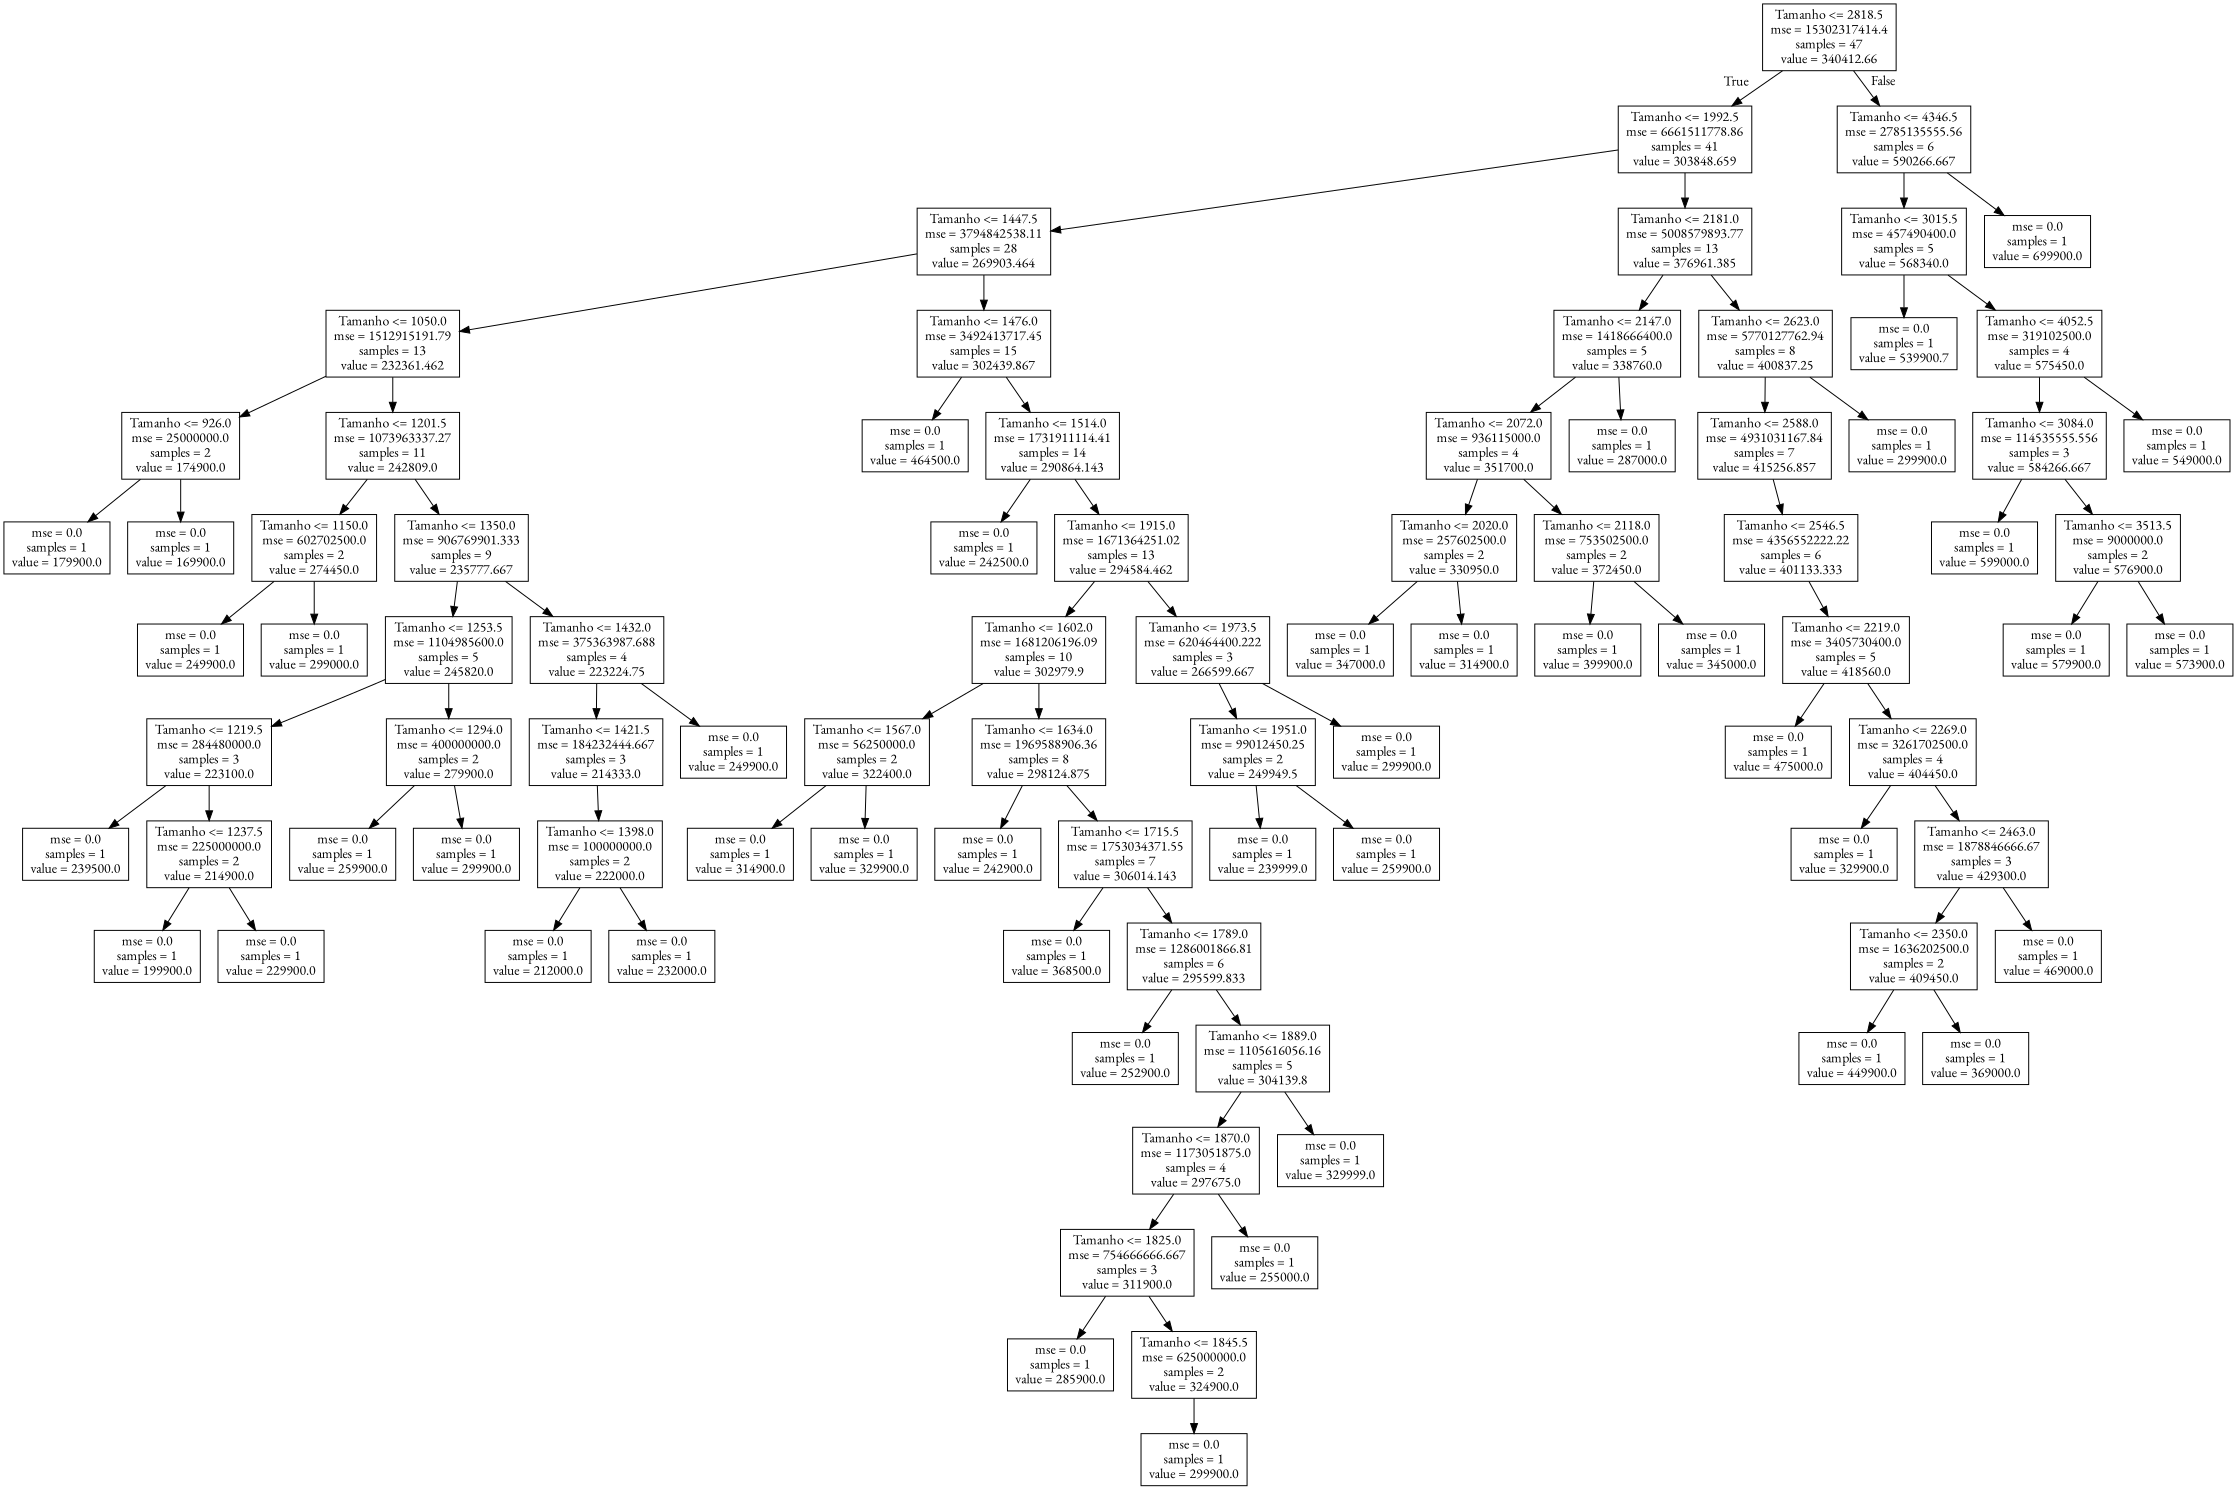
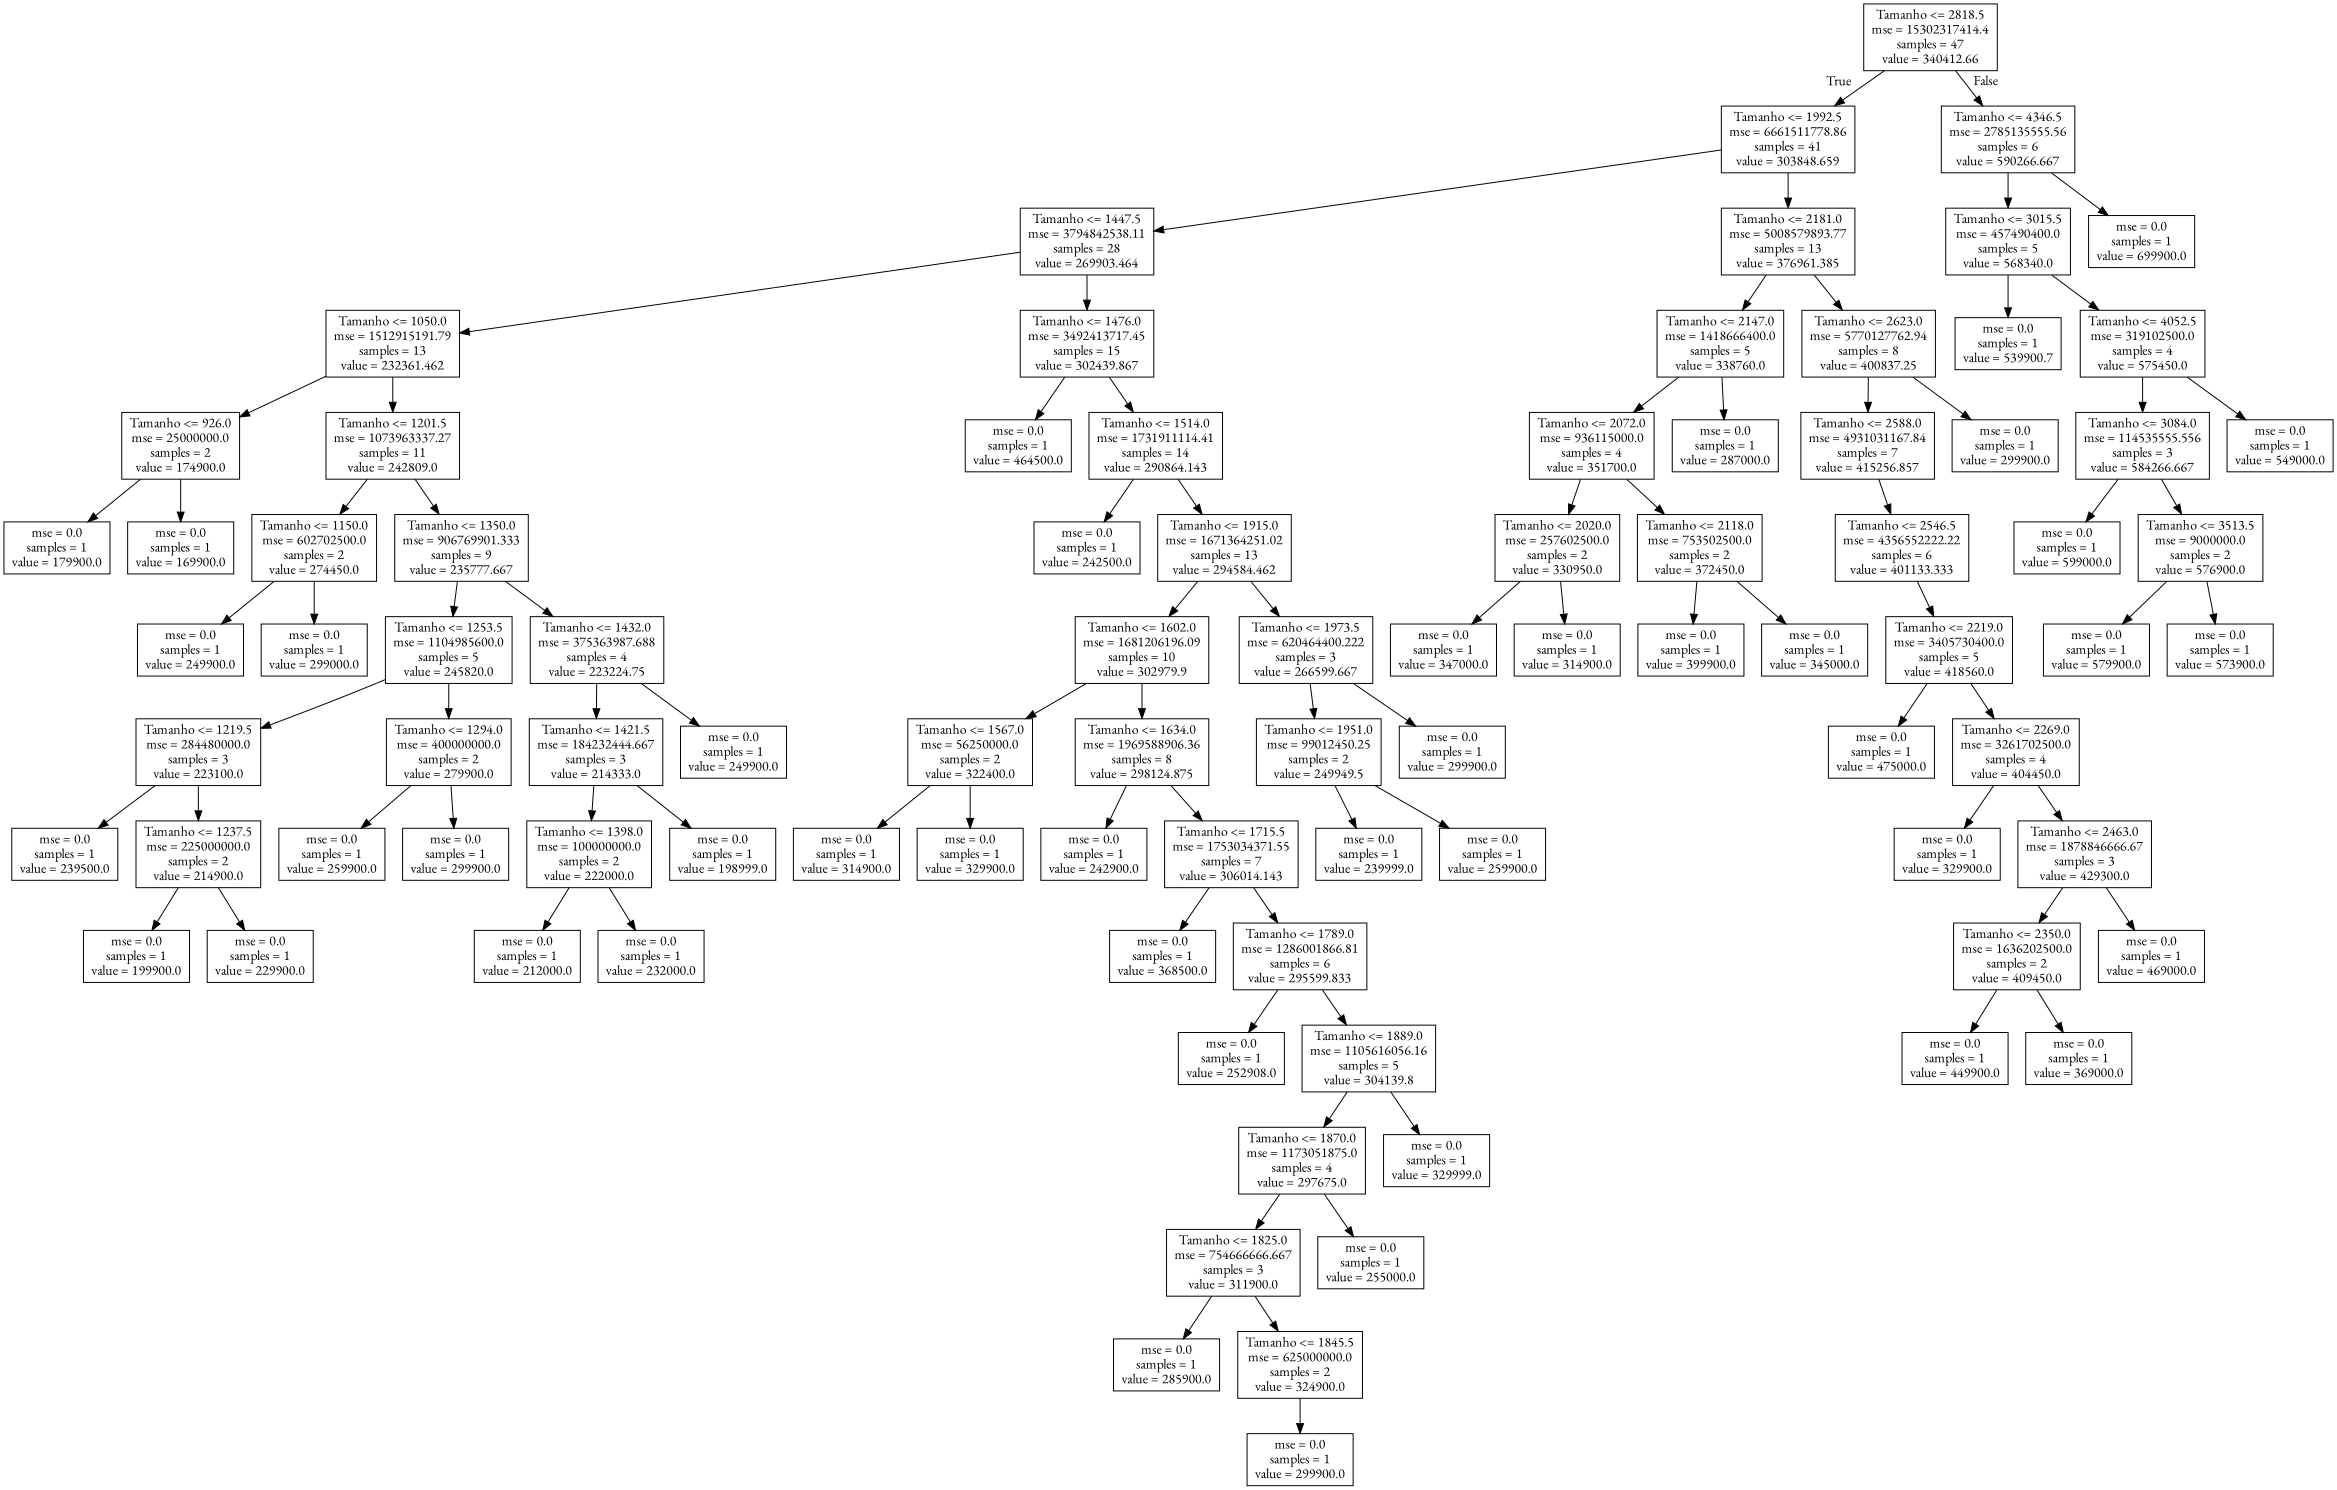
  digraph {
    fontname="EB Garamond"
    node [fontname="EB Garamond" shape=box]
    edge [fontname="EB Garamond"]
    n1 [label="Tamanho <= 2818.5\nmse = 15302317414.4\nsamples = 47\nvalue = 340412.66"]
    n2 [label="Tamanho <= 1992.5\nmse = 6661511778.86\nsamples = 41\nvalue = 303848.659"]
    n3 [label="Tamanho <= 4346.5\nmse = 2785135555.56\nsamples = 6\nvalue = 590266.667"]
    n4 [label="Tamanho <= 1447.5\nmse = 3794842538.11\nsamples = 28\nvalue = 269903.464"]
    n5 [label="Tamanho <= 2181.0\nmse = 5008579893.77\nsamples = 13\nvalue = 376961.385"]
    n6 [label="Tamanho <= 3015.5\nmse = 457490400.0\nsamples = 5\nvalue = 568340.0"]
    n7 [label="mse = 0.0\nsamples = 1\nvalue = 699900.0"]
    n8 [label="Tamanho <= 1050.0\nmse = 1512915191.79\nsamples = 13\nvalue = 232361.462"]
    n9 [label="Tamanho <= 1476.0\nmse = 3492413717.45\nsamples = 15\nvalue = 302439.867"]
    n10 [label="Tamanho <= 2147.0\nmse = 1418666400.0\nsamples = 5\nvalue = 338760.0"]
    n11 [label="Tamanho <= 2623.0\nmse = 5770127762.94\nsamples = 8\nvalue = 400837.25"]
    n12 [label="Tamanho <= 926.0\nmse = 25000000.0\nsamples = 2\nvalue = 174900.0"]
    n13 [label="Tamanho <= 1201.5\nmse = 1073963337.27\nsamples = 11\nvalue = 242809.0"]
    n14 [label="mse = 0.0\nsamples = 1\nvalue = 464500.0"]
    n15 [label="Tamanho <= 1514.0\nmse = 1731911114.41\nsamples = 14\nvalue = 290864.143"]
    n16 [label="mse = 0.0\nsamples = 1\nvalue = 179900.0"]
    n17 [label="mse = 0.0\nsamples = 1\nvalue = 169900.0"]
    n18 [label="Tamanho <= 1150.0\nmse = 602702500.0\nsamples = 2\nvalue = 274450.0"]
    n19 [label="Tamanho <= 1350.0\nmse = 906769901.333\nsamples = 9\nvalue = 235777.667"]
    n20 [label="mse = 0.0\nsamples = 1\nvalue = 249900.0"]
    n21 [label="mse = 0.0\nsamples = 1\nvalue = 299000.0"]
    n22 [label="Tamanho <= 1253.5\nmse = 1104985600.0\nsamples = 5\nvalue = 245820.0"]
    n23 [label="Tamanho <= 1432.0\nmse = 375363987.688\nsamples = 4\nvalue = 223224.75"]
    n24 [label="Tamanho <= 1219.5\nmse = 284480000.0\nsamples = 3\nvalue = 223100.0"]
    n25 [label="Tamanho <= 1294.0\nmse = 400000000.0\nsamples = 2\nvalue = 279900.0"]
    n26 [label="Tamanho <= 1421.5\nmse = 184232444.667\nsamples = 3\nvalue = 214333.0"]
    n27 [label="mse = 0.0\nsamples = 1\nvalue = 249900.0"]
    n28 [label="mse = 0.0\nsamples = 1\nvalue = 239500.0"]
    n29 [label="Tamanho <= 1237.5\nmse = 225000000.0\nsamples = 2\nvalue = 214900.0"]
    n30 [label="mse = 0.0\nsamples = 1\nvalue = 259900.0"]
    n31 [label="mse = 0.0\nsamples = 1\nvalue = 299900.0"]
    n32 [label="mse = 0.0\nsamples = 1\nvalue = 199900.0"]
    n33 [label="mse = 0.0\nsamples = 1\nvalue = 229900.0"]
    n34 [label="Tamanho <= 1398.0\nmse = 100000000.0\nsamples = 2\nvalue = 222000.0"]
+   n35 [label="mse = 0.0\nsamples = 1\nvalue = 198999.0"]
    n36 [label="mse = 0.0\nsamples = 1\nvalue = 212000.0"]
    n37 [label="mse = 0.0\nsamples = 1\nvalue = 232000.0"]
    n38 [label="mse = 0.0\nsamples = 1\nvalue = 242500.0"]
    n39 [label="Tamanho <= 1915.0\nmse = 1671364251.02\nsamples = 13\nvalue = 294584.462"]
    n40 [label="Tamanho <= 1602.0\nmse = 1681206196.09\nsamples = 10\nvalue = 302979.9"]
    n41 [label="Tamanho <= 1973.5\nmse = 620464400.222\nsamples = 3\nvalue = 266599.667"]
    n42 [label="Tamanho <= 1567.0\nmse = 56250000.0\nsamples = 2\nvalue = 322400.0"]
    n43 [label="Tamanho <= 1634.0\nmse = 1969588906.36\nsamples = 8\nvalue = 298124.875"]
    n44 [label="Tamanho <= 1951.0\nmse = 99012450.25\nsamples = 2\nvalue = 249949.5"]
    n45 [label="mse = 0.0\nsamples = 1\nvalue = 299900.0"]
    n46 [label="mse = 0.0\nsamples = 1\nvalue = 314900.0"]
    n47 [label="mse = 0.0\nsamples = 1\nvalue = 329900.0"]
    n48 [label="mse = 0.0\nsamples = 1\nvalue = 242900.0"]
    n49 [label="Tamanho <= 1715.5\nmse = 1753034371.55\nsamples = 7\nvalue = 306014.143"]
    n50 [label="mse = 0.0\nsamples = 1\nvalue = 368500.0"]
    n51 [label="Tamanho <= 1789.0\nmse = 1286001866.81\nsamples = 6\nvalue = 295599.833"]
-   n52 [label="mse = 0.0\nsamples = 1\nvalue = 252900.0"]
+   n52 [label="mse = 0.0\nsamples = 1\nvalue = 252908.0"]
    n53 [label="Tamanho <= 1889.0\nmse = 1105616056.16\nsamples = 5\nvalue = 304139.8"]
    n54 [label="Tamanho <= 1870.0\nmse = 1173051875.0\nsamples = 4\nvalue = 297675.0"]
    n55 [label="mse = 0.0\nsamples = 1\nvalue = 329999.0"]
    n56 [label="Tamanho <= 1825.0\nmse = 754666666.667\nsamples = 3\nvalue = 311900.0"]
    n57 [label="mse = 0.0\nsamples = 1\nvalue = 255000.0"]
    n58 [label="mse = 0.0\nsamples = 1\nvalue = 285900.0"]
    n59 [label="Tamanho <= 1845.5\nmse = 625000000.0\nsamples = 2\nvalue = 324900.0"]
    n60 [label="mse = 0.0\nsamples = 1\nvalue = 299900.0"]
    n61 [label="mse = 0.0\nsamples = 1\nvalue = 239999.0"]
    n62 [label="mse = 0.0\nsamples = 1\nvalue = 259900.0"]
    n63 [label="Tamanho <= 2072.0\nmse = 936115000.0\nsamples = 4\nvalue = 351700.0"]
    n64 [label="mse = 0.0\nsamples = 1\nvalue = 287000.0"]
    n65 [label="Tamanho <= 2588.0\nmse = 4931031167.84\nsamples = 7\nvalue = 415256.857"]
    n66 [label="mse = 0.0\nsamples = 1\nvalue = 299900.0"]
    n67 [label="Tamanho <= 2020.0\nmse = 257602500.0\nsamples = 2\nvalue = 330950.0"]
    n68 [label="Tamanho <= 2118.0\nmse = 753502500.0\nsamples = 2\nvalue = 372450.0"]
    n69 [label="mse = 0.0\nsamples = 1\nvalue = 347000.0"]
    n70 [label="mse = 0.0\nsamples = 1\nvalue = 314900.0"]
    n71 [label="mse = 0.0\nsamples = 1\nvalue = 399900.0"]
    n72 [label="mse = 0.0\nsamples = 1\nvalue = 345000.0"]
    n73 [label="Tamanho <= 2546.5\nmse = 4356552222.22\nsamples = 6\nvalue = 401133.333"]
    n74 [label="Tamanho <= 2219.0\nmse = 3405730400.0\nsamples = 5\nvalue = 418560.0"]
    n75 [label="mse = 0.0\nsamples = 1\nvalue = 475000.0"]
    n76 [label="Tamanho <= 2269.0\nmse = 3261702500.0\nsamples = 4\nvalue = 404450.0"]
    n77 [label="mse = 0.0\nsamples = 1\nvalue = 329900.0"]
    n78 [label="Tamanho <= 2463.0\nmse = 1878846666.67\nsamples = 3\nvalue = 429300.0"]
    n79 [label="Tamanho <= 2350.0\nmse = 1636202500.0\nsamples = 2\nvalue = 409450.0"]
    n80 [label="mse = 0.0\nsamples = 1\nvalue = 469000.0"]
    n81 [label="mse = 0.0\nsamples = 1\nvalue = 449900.0"]
    n82 [label="mse = 0.0\nsamples = 1\nvalue = 369000.0"]
    n83 [label="mse = 0.0\nsamples = 1\nvalue = 539900.7"]
    n84 [label="Tamanho <= 4052.5\nmse = 319102500.0\nsamples = 4\nvalue = 575450.0"]
    n85 [label="Tamanho <= 3084.0\nmse = 114535555.556\nsamples = 3\nvalue = 584266.667"]
    n86 [label="mse = 0.0\nsamples = 1\nvalue = 549000.0"]
    n87 [label="mse = 0.0\nsamples = 1\nvalue = 599000.0"]
    n88 [label="Tamanho <= 3513.5\nmse = 9000000.0\nsamples = 2\nvalue = 576900.0"]
    n89 [label="mse = 0.0\nsamples = 1\nvalue = 579900.0"]
    n90 [label="mse = 0.0\nsamples = 1\nvalue = 573900.0"]
    n1 -> n2 [headlabel=True labelangle=45 labeldistance=2.5]
    n1 -> n3 [headlabel=False labelangle=-45 labeldistance=2.5]
    n2 -> n4
    n2 -> n5
    n3 -> n6
    n3 -> n7
    n4 -> n8
    n4 -> n9
    n5 -> n10
    n5 -> n11
    n6 -> n83
    n6 -> n84
    n8 -> n12
    n8 -> n13
    n9 -> n14
    n9 -> n15
    n10 -> n63
    n10 -> n64
    n11 -> n65
    n11 -> n66
    n12 -> n16
    n12 -> n17
    n13 -> n18
    n13 -> n19
    n15 -> n38
    n15 -> n39
    n18 -> n20
    n18 -> n21
    n19 -> n22
    n19 -> n23
    n22 -> n24
    n22 -> n25
    n23 -> n26
    n23 -> n27
    n24 -> n28
    n24 -> n29
    n25 -> n30
    n25 -> n31
    n26 -> n34
+   n26 -> n35
    n29 -> n32
    n29 -> n33
    n34 -> n36
    n34 -> n37
    n39 -> n40
    n39 -> n41
    n40 -> n42
    n40 -> n43
    n41 -> n44
    n41 -> n45
    n42 -> n46
    n42 -> n47
    n43 -> n48
    n43 -> n49
    n44 -> n61
    n44 -> n62
    n49 -> n50
    n49 -> n51
    n51 -> n52
    n51 -> n53
    n53 -> n54
    n53 -> n55
    n54 -> n56
    n54 -> n57
    n56 -> n58
    n56 -> n59
    n59 -> n60
    n63 -> n67
    n63 -> n68
    n65 -> n73
    n67 -> n69
    n67 -> n70
    n68 -> n71
    n68 -> n72
    n73 -> n74
    n74 -> n75
    n74 -> n76
    n76 -> n77
    n76 -> n78
    n78 -> n79
    n78 -> n80
    n79 -> n81
    n79 -> n82
    n84 -> n85
    n84 -> n86
    n85 -> n87
    n85 -> n88
    n88 -> n89
    n88 -> n90
  }
